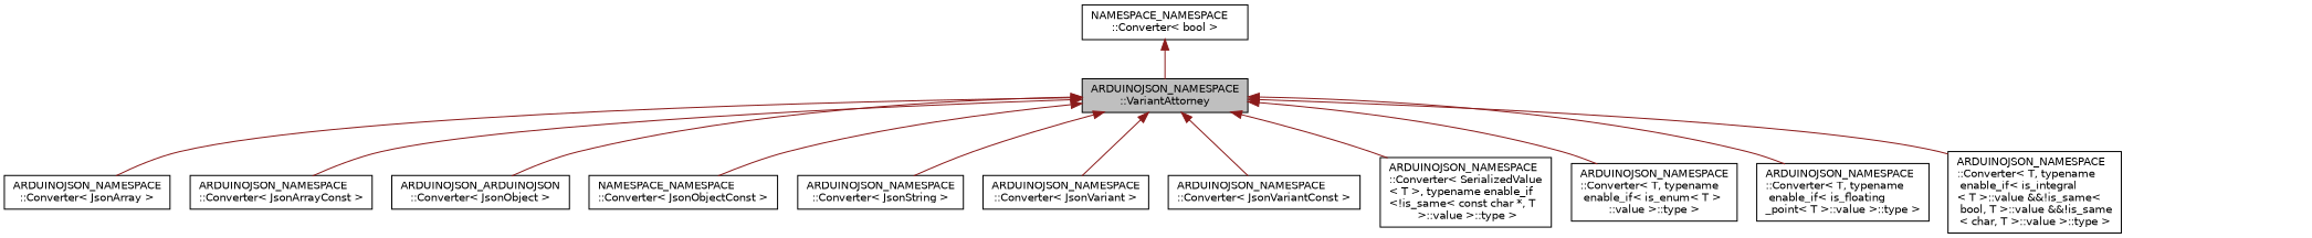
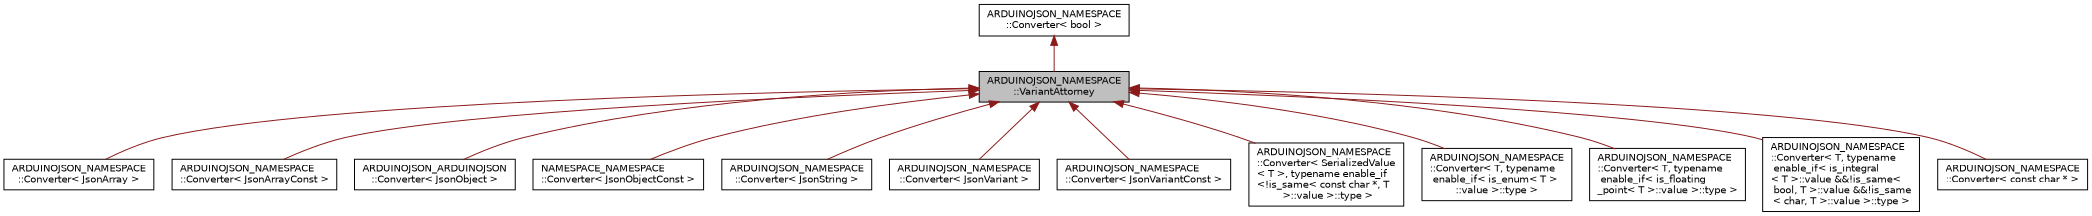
  digraph {
    rankdir=TB
    node [color=black fillcolor=white fontname=Helvetica fontsize=10 shape=record style=filled]
    edge [color=firebrick4 dir=back fontname=Helvetica fontsize=10 labelfontname=Helvetica labelfontsize=10 style=solid]
    n1 [fillcolor=grey75 fontcolor=black height=0.2 label="ARDUINOJSON_NAMESPACE\l::VariantAttorney" width=0.4]
    n2 [height=0.2 label="ARDUINOJSON_NAMESPACE\l::Converter\< JsonArray \>" width=0.4]
    n3 [height=0.2 label="ARDUINOJSON_NAMESPACE\l::Converter\< JsonArrayConst \>" width=0.4]
    n4 [height=0.2 label="ARDUINOJSON_ARDUINOJSON\l::Converter\< JsonObject \>" width=0.4]
    n5 [height=0.2 label="NAMESPACE_NAMESPACE\l::Converter\< JsonObjectConst \>" width=0.4]
    n6 [height=0.2 label="ARDUINOJSON_NAMESPACE\l::Converter\< JsonString \>" width=0.4]
    n7 [height=0.2 label="ARDUINOJSON_NAMESPACE\l::Converter\< JsonVariant \>" width=0.4]
    n8 [height=0.2 label="ARDUINOJSON_NAMESPACE\l::Converter\< JsonVariantConst \>" width=0.4]
    n9 [height=0.2 label="ARDUINOJSON_NAMESPACE\l::Converter\< SerializedValue\l\< T \>, typename enable_if\l\<!is_same\< const char *, T\l \>::value \>::type \>" width=0.4]
    n10 [height=0.2 label="ARDUINOJSON_NAMESPACE\l::Converter\< T, typename\l enable_if\< is_enum\< T \>\l::value \>::type \>" width=0.4]
    n11 [height=0.2 label="ARDUINOJSON_NAMESPACE\l::Converter\< T, typename\l enable_if\< is_floating\l_point\< T \>::value \>::type \>" width=0.4]
    n12 [height=0.2 label="ARDUINOJSON_NAMESPACE\l::Converter\< T, typename\l enable_if\< is_integral\l\< T \>::value &&!is_same\<\l bool, T \>::value &&!is_same\l\< char, T \>::value \>::type \>" width=0.4]
-   n14 [height=0.2 label="NAMESPACE_NAMESPACE\l::Converter\< bool \>" width=0.4]
+   n13 [height=0.2 label="ARDUINOJSON_NAMESPACE\l::Converter\< const char * \>" width=0.4]
+   n14 [height=0.2 label="ARDUINOJSON_NAMESPACE\l::Converter\< bool \>" width=0.4]
    n1 -> n2
    n1 -> n3
    n1 -> n4
    n1 -> n5
    n1 -> n6
    n1 -> n7
    n1 -> n8
    n1 -> n9
    n1 -> n10
    n1 -> n11
    n1 -> n12
+   n1 -> n13
    n14 -> n1
  }
